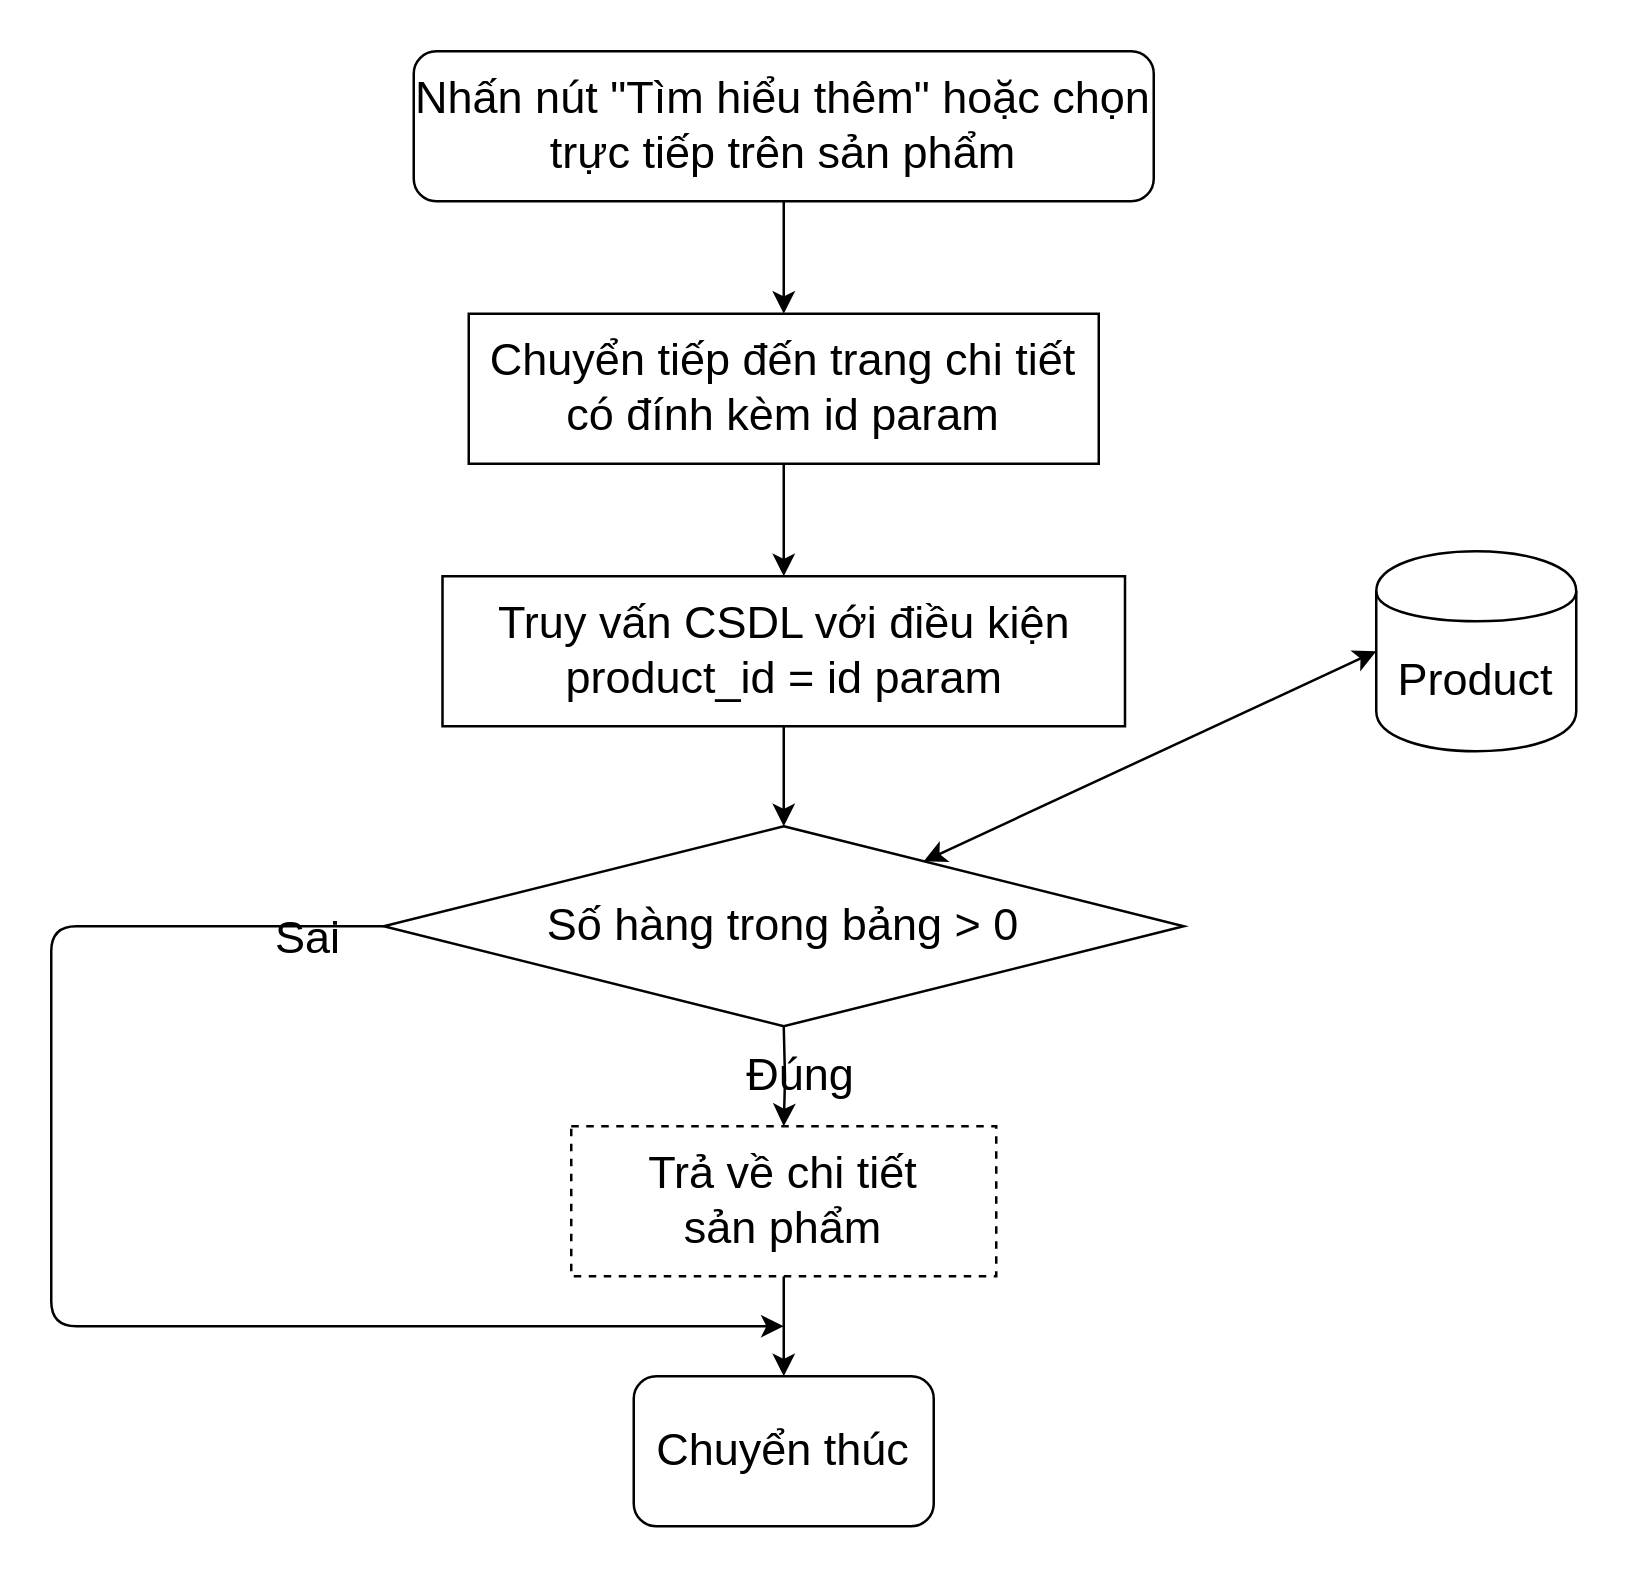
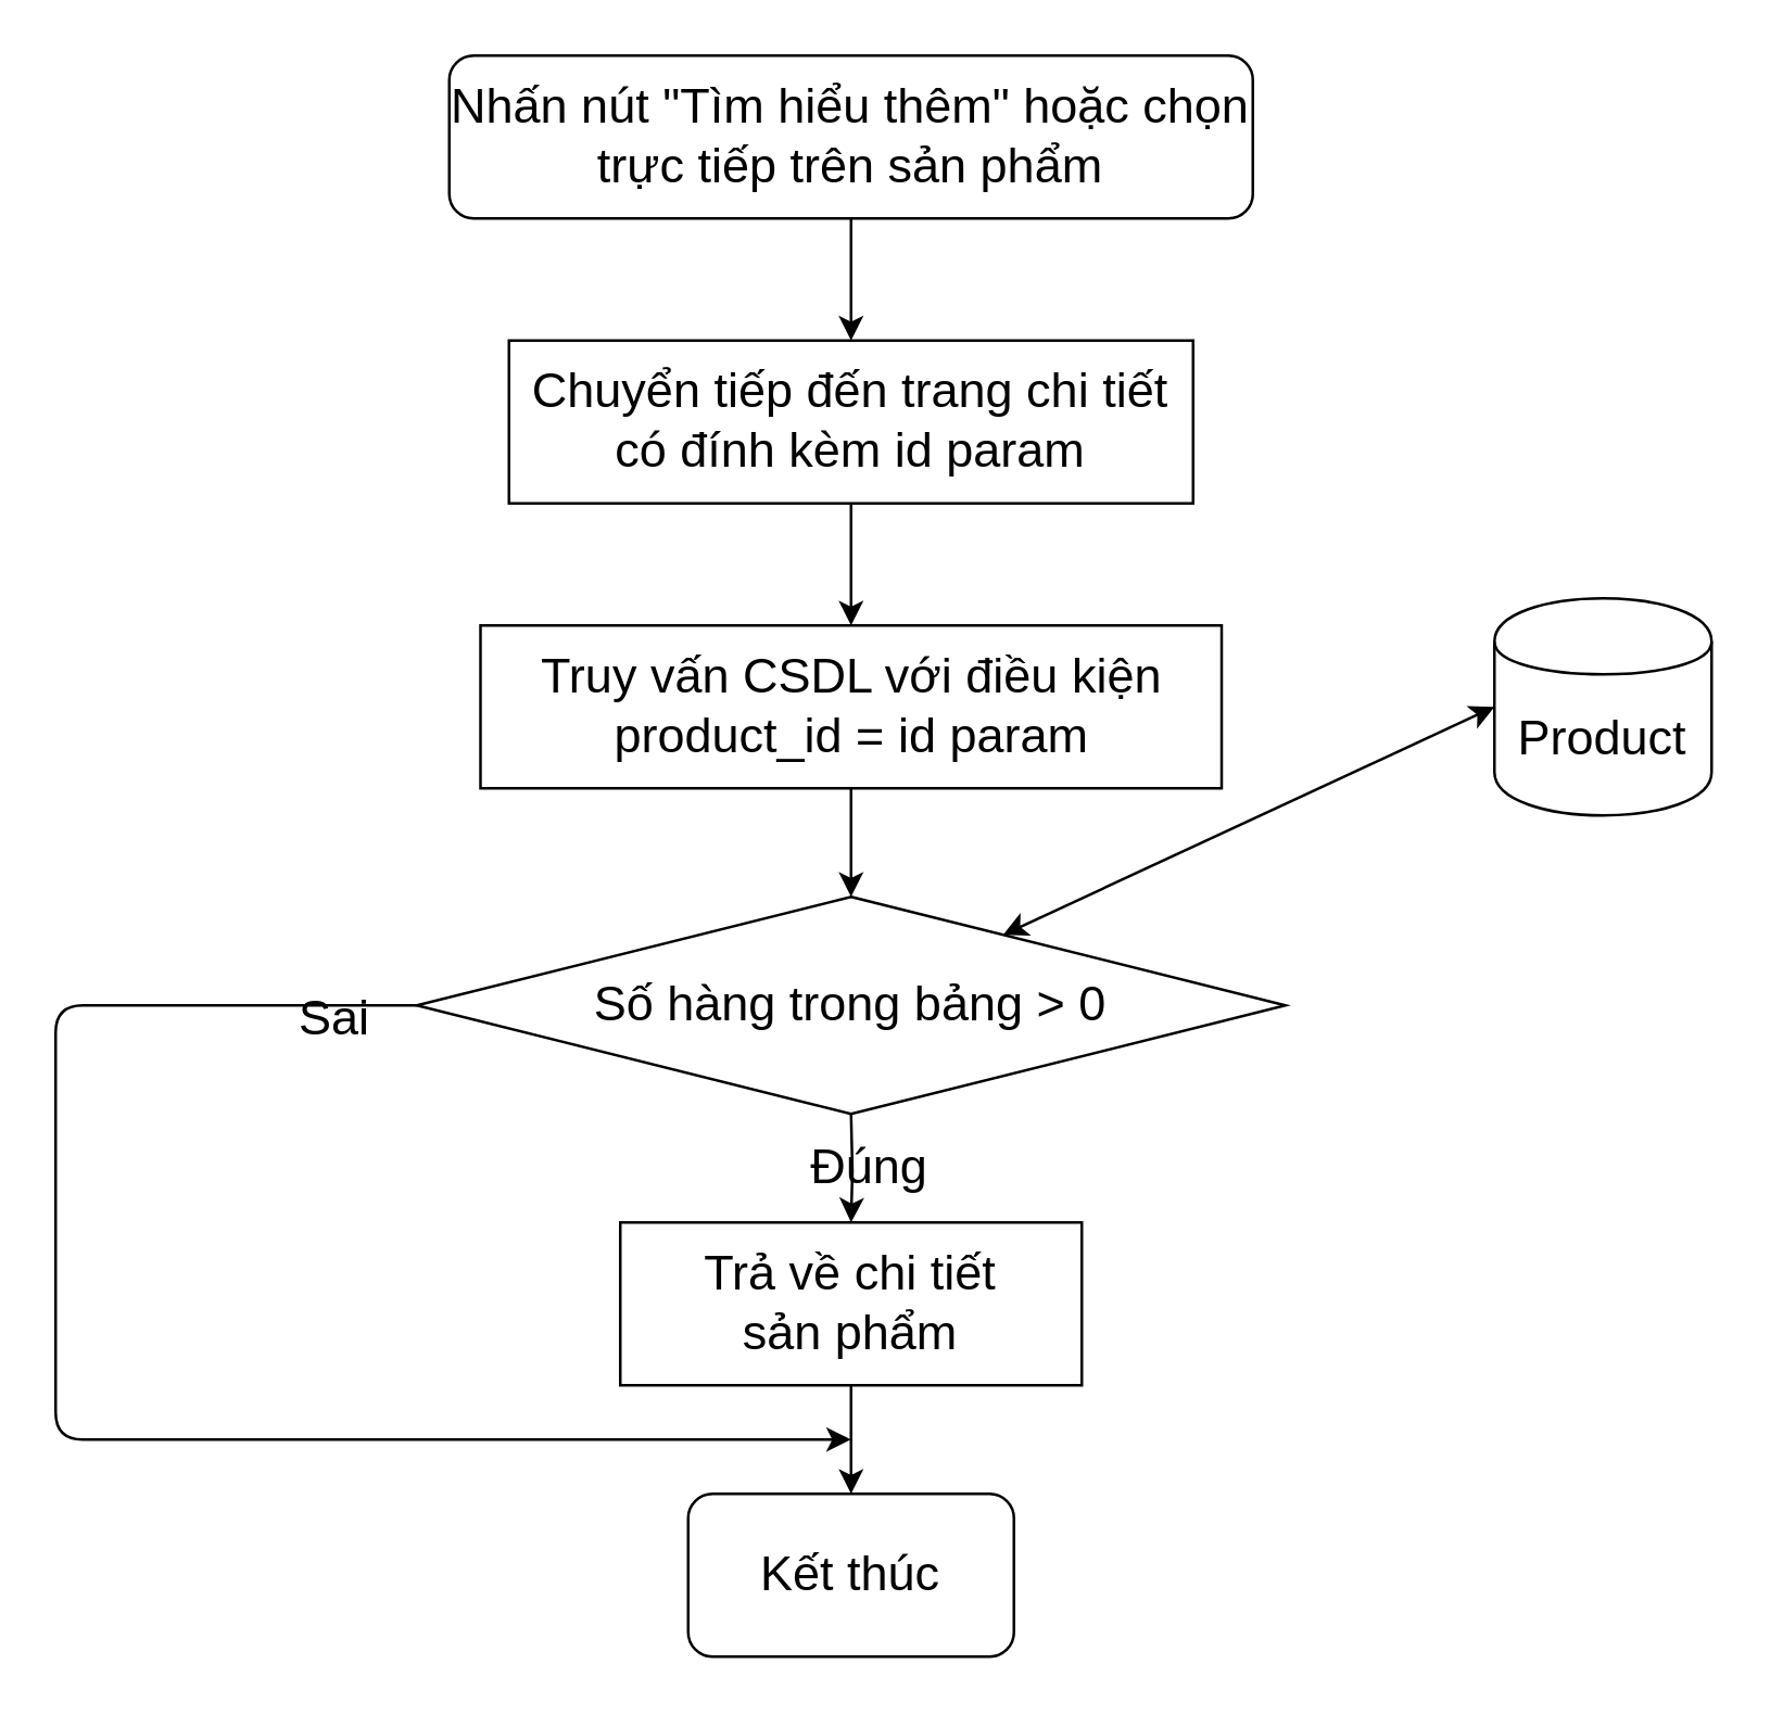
  <mxCell id="0" />
  <mxCell id="1" parent="0" />
  <mxCell id="2" value="" style="edgeStyle=orthogonalEdgeStyle;rounded=0;orthogonalLoop=1;jettySize=auto;html=1;fontSize=18;entryX=0.5;entryY=0;entryDx=0;entryDy=0;" edge="1" parent="1" source="16" target="5"><mxGeometry relative="1" as="geometry"><mxPoint x="313" y="160" as="targetPoint" /></mxGeometry></mxCell>
  <mxCell id="3" value="Nhấn nút &quot;Tìm hiểu thêm&quot; hoặc chọn trực tiếp trên sản phẩm" style="rounded=1;whiteSpace=wrap;html=1;fontSize=18;" vertex="1" parent="1"><mxGeometry x="165" y="20" width="296" height="60" as="geometry" /></mxCell>
  <mxCell id="4" value="" style="edgeStyle=orthogonalEdgeStyle;rounded=0;orthogonalLoop=1;jettySize=auto;html=1;fontSize=18;" edge="1" parent="1" source="5"><mxGeometry relative="1" as="geometry"><mxPoint x="313" y="330" as="targetPoint" /></mxGeometry></mxCell>
  <mxCell id="5" value="Truy vấn CSDL với điều kiện product_id = id param" style="rounded=0;whiteSpace=wrap;html=1;fontSize=18;" vertex="1" parent="1"><mxGeometry x="176.5" y="230" width="273" height="60" as="geometry" /></mxCell>
  <mxCell id="6" value="" style="endArrow=classic;startArrow=classic;html=1;fontSize=18;exitX=0;exitY=0.5;exitDx=0;exitDy=0;" edge="1" parent="1" source="7" target="8"><mxGeometry width="50" height="50" relative="1" as="geometry"><mxPoint x="250" y="400" as="sourcePoint" /><mxPoint x="300" y="350" as="targetPoint" /></mxGeometry></mxCell>
  <mxCell id="7" value="Product" style="shape=cylinder;whiteSpace=wrap;html=1;boundedLbl=1;backgroundOutline=1;fontSize=18;" vertex="1" parent="1"><mxGeometry x="550" y="220" width="80" height="80" as="geometry" /></mxCell>
  <mxCell id="8" value="Số hàng trong bảng &amp;gt; 0" style="rhombus;whiteSpace=wrap;html=1;fontSize=18;" vertex="1" parent="1"><mxGeometry x="153" y="330" width="320" height="80" as="geometry" /></mxCell>
  <mxCell id="9" value="" style="edgeStyle=orthogonalEdgeStyle;rounded=0;orthogonalLoop=1;jettySize=auto;html=1;fontSize=18;entryX=0.5;entryY=0;entryDx=0;entryDy=0;" edge="1" parent="1" target="11"><mxGeometry relative="1" as="geometry"><mxPoint x="313" y="410" as="sourcePoint" /><mxPoint x="313" y="490" as="targetPoint" /></mxGeometry></mxCell>
  <mxCell id="10" value="" style="edgeStyle=orthogonalEdgeStyle;rounded=0;orthogonalLoop=1;jettySize=auto;html=1;fontSize=18;" edge="1" parent="1" source="11" target="13"><mxGeometry relative="1" as="geometry" /></mxCell>
- <mxCell id="11" value="Trả về chi tiết&lt;br&gt;sản phẩm" style="rounded=0;whiteSpace=wrap;html=1;fontSize=18;dashed=1;" vertex="1" parent="1"><mxGeometry x="228" y="450" width="170" height="60" as="geometry" /></mxCell>
+ <mxCell id="11" value="Trả về chi tiết&lt;br&gt;sản phẩm" style="rounded=0;whiteSpace=wrap;html=1;fontSize=18;" vertex="1" parent="1"><mxGeometry x="228" y="450" width="170" height="60" as="geometry" /></mxCell>
  <mxCell id="12" value="Đúng" style="text;html=1;strokeColor=none;fillColor=none;align=center;verticalAlign=middle;whiteSpace=wrap;rounded=0;fontSize=18;" vertex="1" parent="1"><mxGeometry x="300" y="420" width="40" height="20" as="geometry" /></mxCell>
- <mxCell id="13" value="Chuyển thúc" style="rounded=1;whiteSpace=wrap;html=1;fontSize=18;" vertex="1" parent="1"><mxGeometry x="253" y="550" width="120" height="60" as="geometry" /></mxCell>
+ <mxCell id="13" value="Kết thúc" style="rounded=1;whiteSpace=wrap;html=1;fontSize=18;" vertex="1" parent="1"><mxGeometry x="253" y="550" width="120" height="60" as="geometry" /></mxCell>
  <mxCell id="14" value="" style="endArrow=classic;html=1;fontSize=18;exitX=0;exitY=0.5;exitDx=0;exitDy=0;" edge="1" parent="1" source="8"><mxGeometry width="50" height="50" relative="1" as="geometry"><mxPoint x="150" y="370" as="sourcePoint" /><mxPoint x="313" y="530" as="targetPoint" /><Array as="points"><mxPoint x="20" y="370" /><mxPoint x="20" y="530" /></Array></mxGeometry></mxCell>
  <mxCell id="15" value="Sai" style="text;html=1;strokeColor=none;fillColor=none;align=center;verticalAlign=middle;whiteSpace=wrap;rounded=0;fontSize=18;" vertex="1" parent="1"><mxGeometry x="103" y="365" width="40" height="20" as="geometry" /></mxCell>
  <mxCell id="16" value="Chuyển tiếp đến trang chi tiết có đính kèm id param" style="rounded=0;whiteSpace=wrap;html=1;fontSize=18;" vertex="1" parent="1"><mxGeometry x="187" y="125" width="252" height="60" as="geometry" /></mxCell>
  <mxCell id="17" value="" style="edgeStyle=orthogonalEdgeStyle;rounded=0;orthogonalLoop=1;jettySize=auto;html=1;fontSize=18;entryX=0.5;entryY=0;entryDx=0;entryDy=0;" edge="1" parent="1" source="3" target="16"><mxGeometry relative="1" as="geometry"><mxPoint x="313.118" y="230.294" as="targetPoint" /><mxPoint x="313.118" y="80" as="sourcePoint" /></mxGeometry></mxCell>
